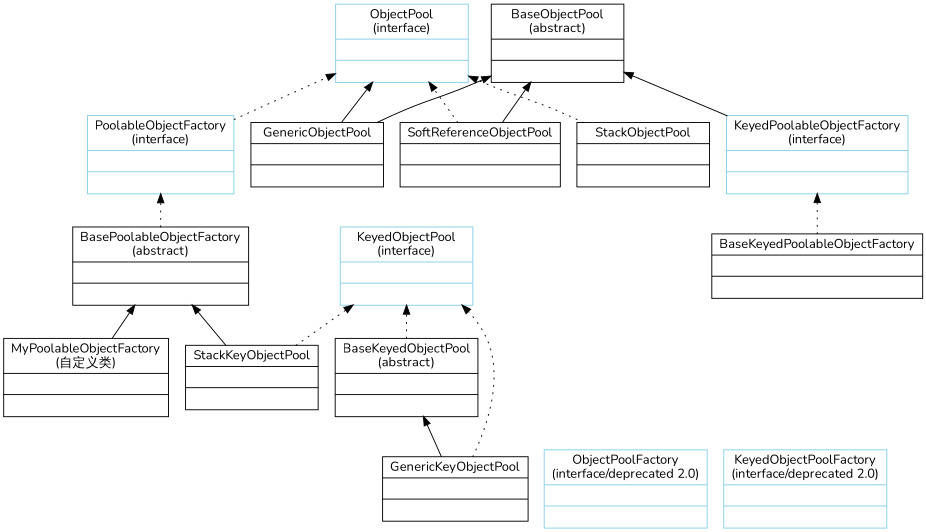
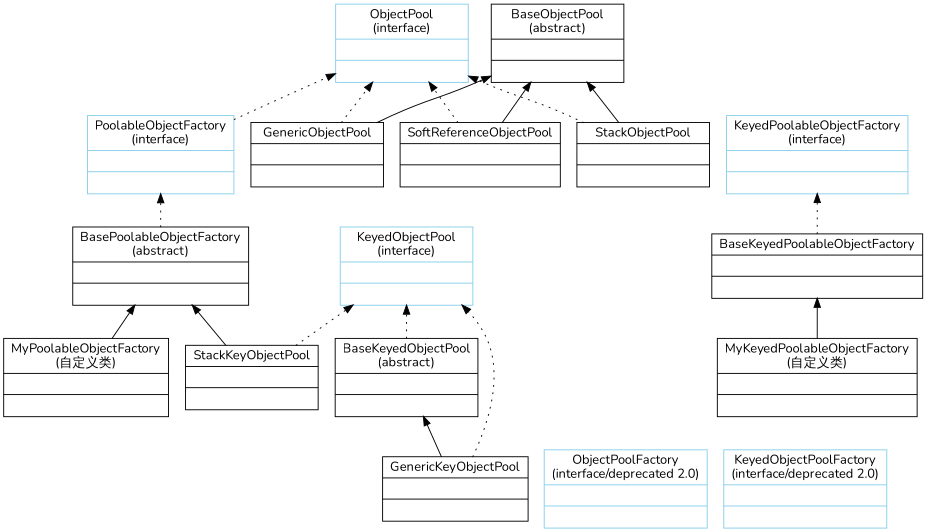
  digraph {
    fontname=Nunito
    rankdir=BT
    node [color=black fontname=Nunito shape=record]
    edge [fontname=Nunito style=dotted]
    n1 [color=skyblue label="{ObjectPool\n(interface)||}" width=2]
    n2 [color=skyblue label="{PoolableObjectFactory\n(interface)||}" width=2]
    n3 [color=skyblue label="{KeyedObjectPool\n(interface)||}" width=2]
    n4 [color=skyblue label="{KeyedPoolableObjectFactory\n(interface)||}" width=2]
    n5 [color=skyblue label="{ObjectPoolFactory\n(interface/deprecated 2.0)||}" width=2]
    n6 [color=skyblue label="{KeyedObjectPoolFactory\n(interface/deprecated 2.0)||}" width=2]
    n7 [label="{BaseObjectPool\n(abstract)||}" width=2]
    n8 [label="{GenericObjectPool\n||}" width=2]
    n9 [label="{SoftReferenceObjectPool\n||}" width=2]
    n10 [label="{StackObjectPool\n||}" width=2]
    n11 [label="{BasePoolableObjectFactory\n(abstract)||}" width=2]
    n12 [label="{MyPoolableObjectFactory\n(自定义类)||}" width=2]
    n13 [label="{BaseKeyedObjectPool\n(abstract)||}" width=2]
    n14 [label="{GenericKeyObjectPool\n||}" width=2]
    n15 [label="{StackKeyObjectPool\n||}" width=2]
    n16 [label="{BaseKeyedPoolableObjectFactory||}" width=2]
+   n17 [label="{MyKeyedPoolableObjectFactory\n(自定义类)||}" width=2]
    n2 -> n1
-   n8 -> n1 [style=solid]
+   n8 -> n1
    n8 -> n7 [style=""]
    n9 -> n1
    n9 -> n7 [style=""]
    n10 -> n1
-   n4 -> n7 [style=""]
+   n10 -> n7 [style=""]
    n11 -> n2
    n12 -> n11 [style=""]
    n13 -> n3
    n14 -> n3
    n14 -> n13 [style=""]
    n15 -> n3
    n15 -> n11 [style=""]
    n16 -> n4
+   n17 -> n16 [style=""]
  }
